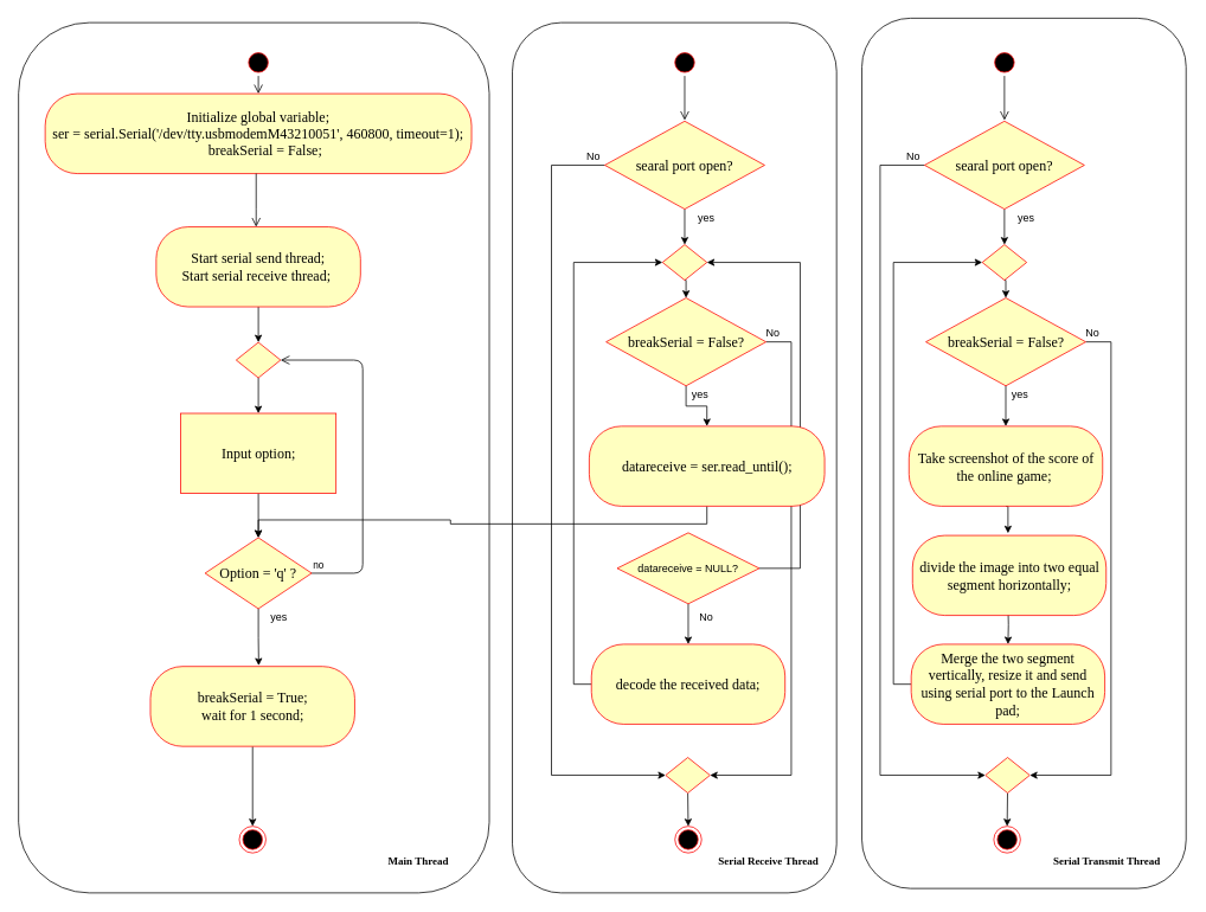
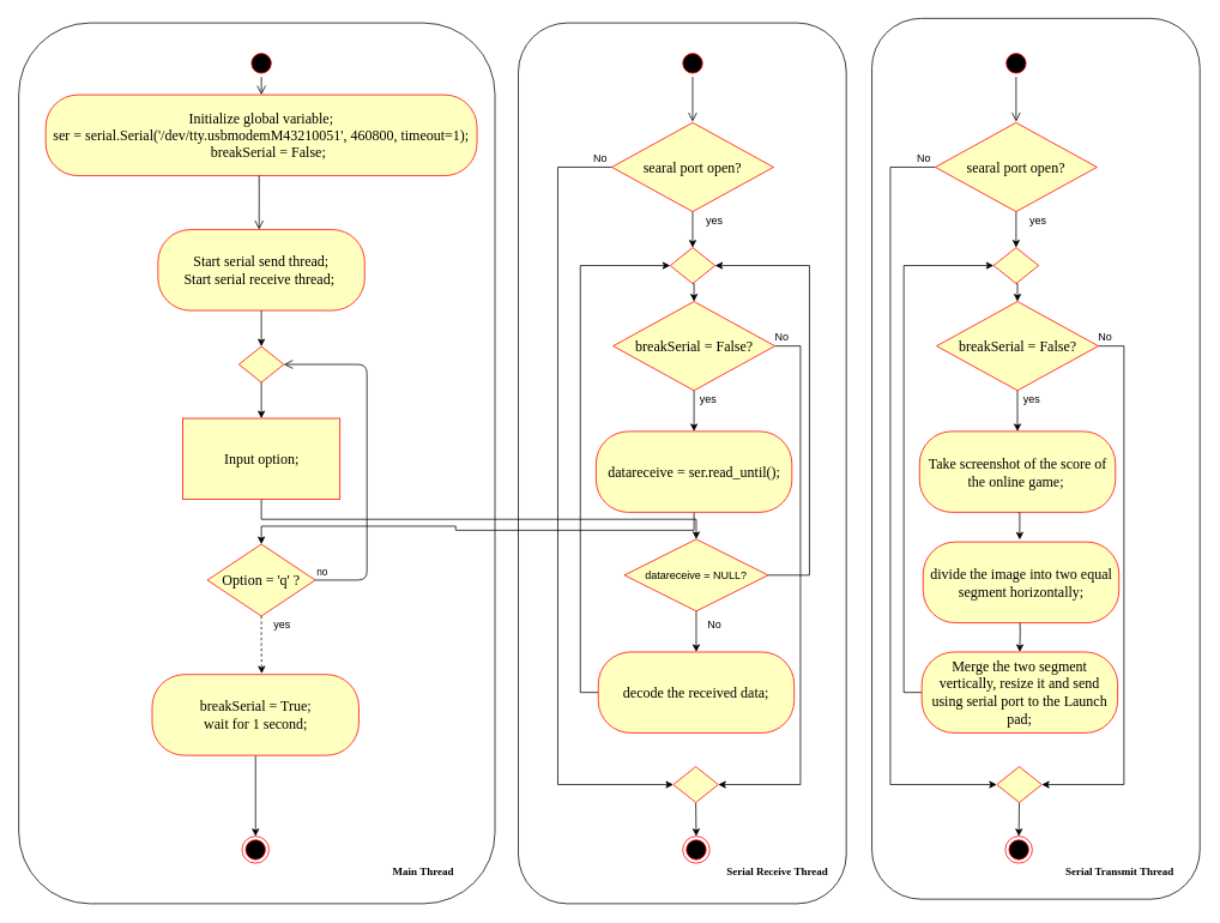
  <mxCell id="0" />
  <mxCell id="1" parent="0" />
  <mxCell id="2" value="" style="rounded=1;whiteSpace=wrap;html=1;" vertex="1" parent="1"><mxGeometry x="969.5" y="20" width="365" height="980" as="geometry" /></mxCell>
  <mxCell id="3" value="" style="rounded=1;whiteSpace=wrap;html=1;" vertex="1" parent="1"><mxGeometry x="576" y="25" width="365" height="980" as="geometry" /></mxCell>
  <mxCell id="4" value="" style="rounded=1;whiteSpace=wrap;html=1;" vertex="1" parent="1"><mxGeometry y="25" width="530" height="980" as="geometry" x="20" /></mxCell>
  <mxCell id="5" value="" style="ellipse;html=1;shape=startState;fillColor=#000000;strokeColor=#ff0000;" vertex="1" parent="1"><mxGeometry x="275" y="55" width="30" height="30" as="geometry" /></mxCell>
  <mxCell id="6" value="" style="edgeStyle=orthogonalEdgeStyle;html=1;verticalAlign=bottom;endArrow=open;endSize=8;strokeColor=#000000;" edge="1" source="5" parent="1" target="7"><mxGeometry relative="1" as="geometry"><mxPoint x="162.5" y="75" as="targetPoint" /><Array as="points"><mxPoint x="297.5" y="75" /><mxPoint x="295.5" y="75" /></Array></mxGeometry></mxCell>
  <mxCell id="7" value="&lt;font face=&quot;Times New Roman&quot;&gt;&lt;span style=&quot;font-size: 16px&quot;&gt;Initialize global variable;&lt;/span&gt;&lt;br&gt;&lt;div&gt;&lt;span style=&quot;font-size: 16px&quot;&gt;ser = serial.Serial('/dev/tty.usbmodemM43210051', 460800, timeout=1);&lt;/span&gt;&lt;/div&gt;&lt;div&gt;&lt;span style=&quot;font-size: 16px&quot;&gt;&amp;nbsp; &amp;nbsp; breakSerial = False;&lt;/span&gt;&lt;/div&gt;&lt;/font&gt;" style="rounded=1;whiteSpace=wrap;html=1;arcSize=40;fontColor=#000000;fillColor=#ffffc0;strokeColor=#ff0000;" vertex="1" parent="1"><mxGeometry x="50" y="105" width="480" height="90" as="geometry" /></mxCell>
  <mxCell id="8" value="" style="edgeStyle=orthogonalEdgeStyle;html=1;verticalAlign=bottom;endArrow=open;endSize=8;strokeColor=#000000;" edge="1" source="7" parent="1"><mxGeometry relative="1" as="geometry"><mxPoint x="287.5" y="255" as="targetPoint" /><Array as="points"><mxPoint x="287.5" y="245" /></Array></mxGeometry></mxCell>
  <mxCell id="9" style="edgeStyle=orthogonalEdgeStyle;rounded=0;orthogonalLoop=1;jettySize=auto;html=1;exitX=0.5;exitY=1;exitDx=0;exitDy=0;entryX=0.5;entryY=0;entryDx=0;entryDy=0;" edge="1" parent="1" source="10" target="12"><mxGeometry relative="1" as="geometry" /></mxCell>
  <mxCell id="10" value="&lt;font face=&quot;Times New Roman&quot;&gt;&lt;span style=&quot;font-size: 16px&quot;&gt;Start serial send thread;&lt;br&gt;Start serial receive thread;&amp;nbsp;&lt;/span&gt;&lt;/font&gt;" style="rounded=1;whiteSpace=wrap;html=1;arcSize=40;fontColor=#000000;fillColor=#ffffc0;strokeColor=#ff0000;" vertex="1" parent="1"><mxGeometry x="175" y="255" width="230" height="90" as="geometry" /></mxCell>
  <mxCell id="11" style="edgeStyle=orthogonalEdgeStyle;rounded=0;orthogonalLoop=1;jettySize=auto;html=1;exitX=0.5;exitY=1;exitDx=0;exitDy=0;" edge="1" parent="1" source="12" target="14"><mxGeometry relative="1" as="geometry" /></mxCell>
  <mxCell id="12" value="" style="rhombus;whiteSpace=wrap;html=1;fillColor=#ffffc0;strokeColor=#ff0000;" vertex="1" parent="1"><mxGeometry x="265" y="385" width="50" height="40" as="geometry" /></mxCell>
- <mxCell id="13" style="edgeStyle=orthogonalEdgeStyle;rounded=0;orthogonalLoop=1;jettySize=auto;html=1;exitX=0.5;exitY=1;exitDx=0;exitDy=0;entryX=0.5;entryY=0;entryDx=0;entryDy=0;" edge="1" parent="1" source="14" target="16"><mxGeometry relative="1" as="geometry" /></mxCell>
+ <mxCell id="13" style="edgeStyle=orthogonalEdgeStyle;rounded=0;orthogonalLoop=1;jettySize=auto;html=1;exitX=0.5;exitY=1;exitDx=0;exitDy=0;" edge="1" parent="1" source="14" target="28"><mxGeometry relative="1" as="geometry" /></mxCell>
  <mxCell id="14" value="&lt;font face=&quot;Times New Roman&quot;&gt;&lt;span style=&quot;font-size: 16px&quot;&gt;Input option;&lt;/span&gt;&lt;/font&gt;" style="whiteSpace=wrap;html=1;arcSize=40;fontColor=#000000;fillColor=#ffffc0;strokeColor=#ff0000;rounded=0;" vertex="1" parent="1"><mxGeometry x="202.5" y="465" width="175" height="90" as="geometry" /></mxCell>
- <mxCell id="15" style="edgeStyle=orthogonalEdgeStyle;rounded=0;orthogonalLoop=1;jettySize=auto;html=1;exitX=0.5;exitY=1;exitDx=0;exitDy=0;entryX=0.53;entryY=-0.011;entryDx=0;entryDy=0;entryPerimeter=0;" edge="1" parent="1" source="16" target="19"><mxGeometry relative="1" as="geometry" /></mxCell>
+ <mxCell id="15" style="edgeStyle=orthogonalEdgeStyle;rounded=0;orthogonalLoop=1;jettySize=auto;html=1;exitX=0.5;exitY=1;exitDx=0;exitDy=0;entryX=0.53;entryY=-0.011;entryDx=0;entryDy=0;entryPerimeter=0;dashed=1;" edge="1" parent="1" source="16" target="19"><mxGeometry relative="1" as="geometry" /></mxCell>
  <mxCell id="16" value="&lt;font face=&quot;Times New Roman&quot; style=&quot;font-size: 16px&quot;&gt;Option = 'q' ?&lt;/font&gt;" style="rhombus;whiteSpace=wrap;html=1;fillColor=#ffffc0;strokeColor=#ff0000;" vertex="1" parent="1"><mxGeometry x="230" y="605" width="120" height="80" as="geometry" /></mxCell>
  <mxCell id="17" value="no" style="edgeStyle=orthogonalEdgeStyle;html=1;align=left;verticalAlign=bottom;endArrow=open;endSize=8;strokeColor=#000000;entryX=1;entryY=0.5;entryDx=0;entryDy=0;" edge="1" parent="1" source="16" target="12"><mxGeometry x="-1" relative="1" as="geometry"><mxPoint x="417.5" y="645" as="targetPoint" /><Array as="points"><mxPoint x="407.5" y="645" /><mxPoint x="407.5" y="405" /></Array></mxGeometry></mxCell>
  <mxCell id="18" style="edgeStyle=orthogonalEdgeStyle;rounded=0;orthogonalLoop=1;jettySize=auto;html=1;exitX=0.5;exitY=1;exitDx=0;exitDy=0;entryX=0.5;entryY=0;entryDx=0;entryDy=0;" edge="1" parent="1" source="19" target="20"><mxGeometry relative="1" as="geometry" /></mxCell>
  <mxCell id="19" value="&lt;font face=&quot;Times New Roman&quot; style=&quot;font-size: 16px&quot;&gt;&lt;span&gt;breakSerial = True;&lt;br&gt;&lt;/span&gt;wait for 1 second;&lt;/font&gt;" style="rounded=1;whiteSpace=wrap;html=1;arcSize=40;fontColor=#000000;fillColor=#ffffc0;strokeColor=#ff0000;" vertex="1" parent="1"><mxGeometry x="168.5" y="750" width="230" height="90" as="geometry" /></mxCell>
  <mxCell id="20" value="" style="ellipse;html=1;shape=endState;fillColor=#000000;strokeColor=#ff0000;" vertex="1" parent="1"><mxGeometry x="268.5" y="930" width="30" height="30" as="geometry" /></mxCell>
  <mxCell id="21" value="yes" style="text;html=1;align=center;verticalAlign=middle;resizable=0;points=[];;autosize=1;" vertex="1" parent="1"><mxGeometry x="297.5" y="685" width="30" height="20" as="geometry" /></mxCell>
  <mxCell id="22" value="" style="ellipse;html=1;shape=startState;fillColor=#000000;strokeColor=#ff0000;" vertex="1" parent="1"><mxGeometry x="755" y="55" width="30" height="30" as="geometry" /></mxCell>
  <mxCell id="23" value="" style="edgeStyle=orthogonalEdgeStyle;html=1;verticalAlign=bottom;endArrow=open;endSize=8;strokeColor=#000000;" edge="1" parent="1" source="22"><mxGeometry relative="1" as="geometry"><mxPoint x="770" y="135" as="targetPoint" /><Array as="points"><mxPoint x="777.5" y="75" /><mxPoint x="775.5" y="75" /></Array></mxGeometry></mxCell>
  <mxCell id="24" style="edgeStyle=orthogonalEdgeStyle;rounded=0;orthogonalLoop=1;jettySize=auto;html=1;exitX=0.5;exitY=1;exitDx=0;exitDy=0;entryX=0.5;entryY=0;entryDx=0;entryDy=0;strokeColor=#000000;" edge="1" parent="1" source="25" target="29"><mxGeometry relative="1" as="geometry" /></mxCell>
  <mxCell id="25" value="" style="rhombus;whiteSpace=wrap;html=1;fillColor=#ffffc0;strokeColor=#ff0000;" vertex="1" parent="1"><mxGeometry x="748.5" y="852.5" width="50" height="40" as="geometry" /></mxCell>
  <mxCell id="26" style="edgeStyle=orthogonalEdgeStyle;rounded=0;orthogonalLoop=1;jettySize=auto;html=1;exitX=0.5;exitY=1;exitDx=0;exitDy=0;entryX=0.5;entryY=0;entryDx=0;entryDy=0;strokeColor=#000000;" edge="1" parent="1" source="28" target="41"><mxGeometry relative="1" as="geometry" /></mxCell>
  <mxCell id="27" style="edgeStyle=orthogonalEdgeStyle;rounded=0;orthogonalLoop=1;jettySize=auto;html=1;exitX=1;exitY=0.5;exitDx=0;exitDy=0;entryX=1;entryY=0.5;entryDx=0;entryDy=0;strokeColor=#000000;" edge="1" parent="1" source="28" target="43"><mxGeometry relative="1" as="geometry"><Array as="points"><mxPoint x="900" y="640" /><mxPoint x="900" y="295" /></Array></mxGeometry></mxCell>
  <mxCell id="28" value="datareceive = NULL?" style="rhombus;whiteSpace=wrap;html=1;fillColor=#ffffc0;strokeColor=#ff0000;" vertex="1" parent="1"><mxGeometry x="694" y="599.5" width="160" height="80" as="geometry" /></mxCell>
  <mxCell id="29" value="" style="ellipse;html=1;shape=endState;fillColor=#000000;strokeColor=#ff0000;" vertex="1" parent="1"><mxGeometry x="759" y="930" width="30" height="30" as="geometry" /></mxCell>
  <mxCell id="30" style="edgeStyle=orthogonalEdgeStyle;rounded=0;orthogonalLoop=1;jettySize=auto;html=1;exitX=0.5;exitY=1;exitDx=0;exitDy=0;entryX=0.5;entryY=0;entryDx=0;entryDy=0;strokeColor=#000000;" edge="1" parent="1" source="32" target="43"><mxGeometry relative="1" as="geometry" /></mxCell>
  <mxCell id="31" style="edgeStyle=orthogonalEdgeStyle;rounded=0;orthogonalLoop=1;jettySize=auto;html=1;exitX=0;exitY=0.5;exitDx=0;exitDy=0;entryX=0;entryY=0.5;entryDx=0;entryDy=0;strokeColor=#000000;" edge="1" parent="1" source="32" target="25"><mxGeometry relative="1" as="geometry"><Array as="points"><mxPoint x="620" y="186" /><mxPoint x="620" y="873" /></Array></mxGeometry></mxCell>
  <mxCell id="32" value="&lt;font face=&quot;Times New Roman&quot; style=&quot;font-size: 16px&quot;&gt;searal port open?&lt;/font&gt;" style="rhombus;whiteSpace=wrap;html=1;fillColor=#ffffc0;strokeColor=#ff0000;" vertex="1" parent="1"><mxGeometry x="680" y="136" width="180" height="99" as="geometry" /></mxCell>
  <mxCell id="33" value="yes" style="text;html=1;align=center;verticalAlign=middle;resizable=0;points=[];;autosize=1;" vertex="1" parent="1"><mxGeometry x="779" y="235" width="30" height="20" as="geometry" /></mxCell>
  <mxCell id="34" style="edgeStyle=orthogonalEdgeStyle;rounded=0;orthogonalLoop=1;jettySize=auto;html=1;exitX=0.5;exitY=1;exitDx=0;exitDy=0;entryX=0.5;entryY=0;entryDx=0;entryDy=0;strokeColor=#000000;" edge="1" parent="1" source="36" target="38"><mxGeometry relative="1" as="geometry" /></mxCell>
  <mxCell id="35" style="edgeStyle=orthogonalEdgeStyle;rounded=0;orthogonalLoop=1;jettySize=auto;html=1;exitX=1;exitY=0.5;exitDx=0;exitDy=0;entryX=1;entryY=0.5;entryDx=0;entryDy=0;strokeColor=#000000;" edge="1" parent="1" source="36" target="25"><mxGeometry relative="1" as="geometry"><Array as="points"><mxPoint x="890" y="385" /><mxPoint x="890" y="873" /></Array></mxGeometry></mxCell>
  <mxCell id="36" value="&lt;span style=&quot;font-family: &amp;#34;times new roman&amp;#34; ; font-size: 16px&quot;&gt;breakSerial = False?&lt;/span&gt;" style="rhombus;whiteSpace=wrap;html=1;fillColor=#ffffc0;strokeColor=#ff0000;" vertex="1" parent="1"><mxGeometry x="681.5" y="335" width="180" height="99" as="geometry" /></mxCell>
  <mxCell id="37" style="edgeStyle=orthogonalEdgeStyle;rounded=0;orthogonalLoop=1;jettySize=auto;html=1;exitX=0.5;exitY=1;exitDx=0;exitDy=0;strokeColor=#000000;" edge="1" parent="1" source="38" target="16"><mxGeometry relative="1" as="geometry" /></mxCell>
- <mxCell id="38" value="&lt;font face=&quot;Times New Roman&quot;&gt;&lt;span style=&quot;font-size: 16px&quot;&gt;datareceive = ser.read_until();&lt;/span&gt;&lt;/font&gt;" style="rounded=1;whiteSpace=wrap;html=1;arcSize=40;fontColor=#000000;fillColor=#ffffc0;strokeColor=#ff0000;" vertex="1" parent="1"><mxGeometry x="662.5" y="479.5" width="265" height="90" as="geometry" /></mxCell>
+ <mxCell id="38" value="&lt;font face=&quot;Times New Roman&quot;&gt;&lt;span style=&quot;font-size: 16px&quot;&gt;datareceive = ser.read_until();&lt;/span&gt;&lt;/font&gt;" style="rounded=1;whiteSpace=wrap;html=1;arcSize=40;fontColor=#000000;fillColor=#ffffc0;strokeColor=#ff0000;" vertex="1" parent="1"><mxGeometry x="662.5" y="479.5" width="218" height="90" as="geometry" /></mxCell>
  <mxCell id="39" value="yes" style="text;html=1;align=center;verticalAlign=middle;resizable=0;points=[];;autosize=1;" vertex="1" parent="1"><mxGeometry x="771.5" y="434" width="30" height="20" as="geometry" /></mxCell>
  <mxCell id="40" style="edgeStyle=orthogonalEdgeStyle;rounded=0;orthogonalLoop=1;jettySize=auto;html=1;exitX=0;exitY=0.5;exitDx=0;exitDy=0;entryX=0;entryY=0.5;entryDx=0;entryDy=0;strokeColor=#000000;" edge="1" parent="1" source="41" target="43"><mxGeometry relative="1" as="geometry" /></mxCell>
  <mxCell id="41" value="&lt;font face=&quot;Times New Roman&quot;&gt;&lt;span style=&quot;font-size: 16px&quot;&gt;decode the received data;&lt;/span&gt;&lt;/font&gt;" style="rounded=1;whiteSpace=wrap;html=1;arcSize=40;fontColor=#000000;fillColor=#ffffc0;strokeColor=#ff0000;" vertex="1" parent="1"><mxGeometry x="665" y="725" width="218" height="90" as="geometry" /></mxCell>
  <mxCell id="42" style="edgeStyle=orthogonalEdgeStyle;rounded=0;orthogonalLoop=1;jettySize=auto;html=1;exitX=0.5;exitY=1;exitDx=0;exitDy=0;entryX=0.5;entryY=0;entryDx=0;entryDy=0;strokeColor=#000000;" edge="1" parent="1" source="43" target="36"><mxGeometry relative="1" as="geometry" /></mxCell>
  <mxCell id="43" value="" style="rhombus;whiteSpace=wrap;html=1;fillColor=#ffffc0;strokeColor=#ff0000;" vertex="1" parent="1"><mxGeometry x="745" y="275" width="50" height="40" as="geometry" /></mxCell>
  <mxCell id="44" value="No" style="text;html=1;align=center;verticalAlign=middle;resizable=0;points=[];;autosize=1;" vertex="1" parent="1"><mxGeometry x="779" y="685" width="30" height="20" as="geometry" /></mxCell>
  <mxCell id="45" value="No" style="text;html=1;align=center;verticalAlign=middle;resizable=0;points=[];;autosize=1;" vertex="1" parent="1"><mxGeometry x="854" y="364.5" width="30" height="20" as="geometry" /></mxCell>
  <mxCell id="46" value="No" style="text;html=1;align=center;verticalAlign=middle;resizable=0;points=[];;autosize=1;" vertex="1" parent="1"><mxGeometry x="651.5" y="165.5" width="30" height="20" as="geometry" /></mxCell>
  <mxCell id="47" value="" style="ellipse;html=1;shape=startState;fillColor=#000000;strokeColor=#ff0000;" vertex="1" parent="1"><mxGeometry x="1115" y="55" width="30" height="30" as="geometry" /></mxCell>
  <mxCell id="48" value="" style="edgeStyle=orthogonalEdgeStyle;html=1;verticalAlign=bottom;endArrow=open;endSize=8;strokeColor=#000000;" edge="1" parent="1" source="47"><mxGeometry relative="1" as="geometry"><mxPoint x="1130" y="135" as="targetPoint" /><Array as="points"><mxPoint x="1137.5" y="75" /><mxPoint x="1135.5" y="75" /></Array></mxGeometry></mxCell>
  <mxCell id="49" style="edgeStyle=orthogonalEdgeStyle;rounded=0;orthogonalLoop=1;jettySize=auto;html=1;exitX=0.5;exitY=1;exitDx=0;exitDy=0;entryX=0.5;entryY=0;entryDx=0;entryDy=0;strokeColor=#000000;" edge="1" parent="1" source="50" target="52"><mxGeometry relative="1" as="geometry" /></mxCell>
  <mxCell id="50" value="" style="rhombus;whiteSpace=wrap;html=1;fillColor=#ffffc0;strokeColor=#ff0000;" vertex="1" parent="1"><mxGeometry x="1108.5" y="852.5" width="50" height="40" as="geometry" /></mxCell>
  <mxCell id="51" style="edgeStyle=orthogonalEdgeStyle;rounded=0;orthogonalLoop=1;jettySize=auto;html=1;exitX=0.5;exitY=1;exitDx=0;exitDy=0;entryX=0.5;entryY=0;entryDx=0;entryDy=0;strokeColor=#000000;" edge="1" parent="1" target="64"><mxGeometry relative="1" as="geometry"><mxPoint x="1134" y="680" as="sourcePoint" /></mxGeometry></mxCell>
  <mxCell id="52" value="" style="ellipse;html=1;shape=endState;fillColor=#000000;strokeColor=#ff0000;" vertex="1" parent="1"><mxGeometry x="1118" y="930" width="30" height="30" as="geometry" /></mxCell>
  <mxCell id="53" style="edgeStyle=orthogonalEdgeStyle;rounded=0;orthogonalLoop=1;jettySize=auto;html=1;exitX=0.5;exitY=1;exitDx=0;exitDy=0;entryX=0.5;entryY=0;entryDx=0;entryDy=0;strokeColor=#000000;" edge="1" parent="1" source="55" target="66"><mxGeometry relative="1" as="geometry" /></mxCell>
  <mxCell id="54" style="edgeStyle=orthogonalEdgeStyle;rounded=0;orthogonalLoop=1;jettySize=auto;html=1;exitX=0;exitY=0.5;exitDx=0;exitDy=0;entryX=0;entryY=0.5;entryDx=0;entryDy=0;strokeColor=#000000;" edge="1" parent="1" source="55" target="50"><mxGeometry relative="1" as="geometry"><Array as="points"><mxPoint x="990" y="185" /><mxPoint x="990" y="873" /></Array></mxGeometry></mxCell>
  <mxCell id="55" value="&lt;font face=&quot;Times New Roman&quot; style=&quot;font-size: 16px&quot;&gt;searal port open?&lt;/font&gt;" style="rhombus;whiteSpace=wrap;html=1;fillColor=#ffffc0;strokeColor=#ff0000;" vertex="1" parent="1"><mxGeometry x="1040" y="136" width="180" height="99" as="geometry" /></mxCell>
  <mxCell id="56" value="yes" style="text;html=1;align=center;verticalAlign=middle;resizable=0;points=[];;autosize=1;" vertex="1" parent="1"><mxGeometry x="1139" y="235" width="30" height="20" as="geometry" /></mxCell>
  <mxCell id="57" style="edgeStyle=orthogonalEdgeStyle;rounded=0;orthogonalLoop=1;jettySize=auto;html=1;exitX=0.5;exitY=1;exitDx=0;exitDy=0;entryX=0.5;entryY=0;entryDx=0;entryDy=0;strokeColor=#000000;" edge="1" parent="1" source="59" target="61"><mxGeometry relative="1" as="geometry" /></mxCell>
  <mxCell id="58" style="edgeStyle=orthogonalEdgeStyle;rounded=0;orthogonalLoop=1;jettySize=auto;html=1;exitX=1;exitY=0.5;exitDx=0;exitDy=0;entryX=1;entryY=0.5;entryDx=0;entryDy=0;strokeColor=#000000;" edge="1" parent="1" source="59" target="50"><mxGeometry relative="1" as="geometry"><Array as="points"><mxPoint x="1250" y="385" /><mxPoint x="1250" y="873" /></Array></mxGeometry></mxCell>
  <mxCell id="59" value="&lt;span style=&quot;font-family: &amp;#34;times new roman&amp;#34; ; font-size: 16px&quot;&gt;breakSerial = False?&lt;/span&gt;" style="rhombus;whiteSpace=wrap;html=1;fillColor=#ffffc0;strokeColor=#ff0000;" vertex="1" parent="1"><mxGeometry x="1041.5" y="335" width="180" height="99" as="geometry" /></mxCell>
  <mxCell id="60" style="edgeStyle=orthogonalEdgeStyle;rounded=0;orthogonalLoop=1;jettySize=auto;html=1;exitX=0.5;exitY=1;exitDx=0;exitDy=0;entryX=0.5;entryY=0;entryDx=0;entryDy=0;strokeColor=#000000;" edge="1" parent="1" source="61"><mxGeometry relative="1" as="geometry"><mxPoint x="1134" y="600" as="targetPoint" /></mxGeometry></mxCell>
  <mxCell id="61" value="&lt;font face=&quot;Times New Roman&quot;&gt;&lt;span style=&quot;font-size: 16px&quot;&gt;Take screenshot of the score of the online game;&amp;nbsp;&lt;/span&gt;&lt;/font&gt;" style="rounded=1;whiteSpace=wrap;html=1;arcSize=40;fontColor=#000000;fillColor=#ffffc0;strokeColor=#ff0000;" vertex="1" parent="1"><mxGeometry x="1022.5" y="479.5" width="218" height="90" as="geometry" /></mxCell>
  <mxCell id="62" value="yes" style="text;html=1;align=center;verticalAlign=middle;resizable=0;points=[];;autosize=1;" vertex="1" parent="1"><mxGeometry x="1131.5" y="434" width="30" height="20" as="geometry" /></mxCell>
  <mxCell id="63" style="edgeStyle=orthogonalEdgeStyle;rounded=0;orthogonalLoop=1;jettySize=auto;html=1;exitX=0;exitY=0.5;exitDx=0;exitDy=0;entryX=0;entryY=0.5;entryDx=0;entryDy=0;strokeColor=#000000;" edge="1" parent="1" source="64" target="66"><mxGeometry relative="1" as="geometry" /></mxCell>
  <mxCell id="64" value="&lt;font face=&quot;Times New Roman&quot;&gt;&lt;span style=&quot;font-size: 16px&quot;&gt;Merge the two segment vertically, resize it and send using serial port to the Launch pad;&lt;/span&gt;&lt;/font&gt;" style="rounded=1;whiteSpace=wrap;html=1;arcSize=40;fontColor=#000000;fillColor=#ffffc0;strokeColor=#ff0000;" vertex="1" parent="1"><mxGeometry x="1025" y="725" width="218" height="90" as="geometry" /></mxCell>
  <mxCell id="65" style="edgeStyle=orthogonalEdgeStyle;rounded=0;orthogonalLoop=1;jettySize=auto;html=1;exitX=0.5;exitY=1;exitDx=0;exitDy=0;entryX=0.5;entryY=0;entryDx=0;entryDy=0;strokeColor=#000000;" edge="1" parent="1" source="66" target="59"><mxGeometry relative="1" as="geometry" /></mxCell>
  <mxCell id="66" value="" style="rhombus;whiteSpace=wrap;html=1;fillColor=#ffffc0;strokeColor=#ff0000;" vertex="1" parent="1"><mxGeometry x="1105" y="275" width="50" height="40" as="geometry" /></mxCell>
  <mxCell id="67" value="No" style="text;html=1;align=center;verticalAlign=middle;resizable=0;points=[];;autosize=1;" vertex="1" parent="1"><mxGeometry x="1214" y="364.5" width="30" height="20" as="geometry" /></mxCell>
  <mxCell id="68" value="No" style="text;html=1;align=center;verticalAlign=middle;resizable=0;points=[];;autosize=1;" vertex="1" parent="1"><mxGeometry x="1011.5" y="165.5" width="30" height="20" as="geometry" /></mxCell>
  <mxCell id="69" value="&lt;font face=&quot;Times New Roman&quot;&gt;&lt;span style=&quot;font-size: 16px&quot;&gt;divide the image into two equal segment horizontally;&lt;/span&gt;&lt;/font&gt;" style="rounded=1;whiteSpace=wrap;html=1;arcSize=40;fontColor=#000000;fillColor=#ffffc0;strokeColor=#ff0000;" vertex="1" parent="1"><mxGeometry x="1026.5" y="602.5" width="218" height="90" as="geometry" /></mxCell>
  <mxCell id="70" value="&lt;b&gt;&lt;font face=&quot;Times New Roman&quot;&gt;Main Thread&lt;/font&gt;&lt;/b&gt;" style="text;html=1;align=center;verticalAlign=middle;resizable=0;points=[];;autosize=1;" vertex="1" parent="1"><mxGeometry x="430" y="960" width="80" height="20" as="geometry" /></mxCell>
  <mxCell id="71" value="&lt;b&gt;&lt;font face=&quot;Times New Roman&quot;&gt;Serial Receive Thread&lt;/font&gt;&lt;/b&gt;" style="text;html=1;align=center;verticalAlign=middle;resizable=0;points=[];;autosize=1;" vertex="1" parent="1"><mxGeometry x="798.5" y="960" width="130" height="20" as="geometry" /></mxCell>
  <mxCell id="72" value="&lt;b&gt;&lt;font face=&quot;Times New Roman&quot;&gt;Serial Transmit Thread&lt;/font&gt;&lt;/b&gt;" style="text;html=1;align=center;verticalAlign=middle;resizable=0;points=[];;autosize=1;" vertex="1" parent="1"><mxGeometry x="1174.5" y="960" width="140" height="20" as="geometry" /></mxCell>
